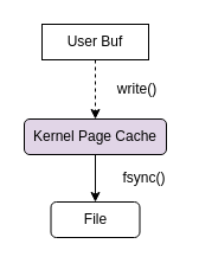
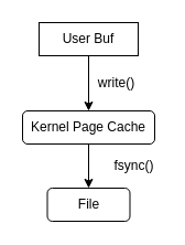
  <mxCell id="0" />
  <mxCell id="1" parent="0" />
- <mxCell id="2" style="edgeStyle=orthogonalEdgeStyle;rounded=0;orthogonalLoop=1;jettySize=auto;html=1;exitX=0.5;exitY=1;exitDx=0;exitDy=0;dashed=1;" edge="1" parent="1" source="3" target="6"><mxGeometry relative="1" as="geometry" /></mxCell>
+ <mxCell id="2" style="edgeStyle=orthogonalEdgeStyle;rounded=0;orthogonalLoop=1;jettySize=auto;html=1;exitX=0.5;exitY=1;exitDx=0;exitDy=0;" edge="1" parent="1" source="3" target="6"><mxGeometry relative="1" as="geometry" /></mxCell>
  <mxCell id="3" value="User Buf" style="whiteSpace=wrap;html=1;rounded=0;" vertex="1" parent="1"><mxGeometry x="35" y="20" width="90" height="30" as="geometry" /></mxCell>
  <mxCell id="4" value="File" style="rounded=1;whiteSpace=wrap;html=1;" vertex="1" parent="1"><mxGeometry x="42.5" y="170" width="75" height="30" as="geometry" /></mxCell>
  <mxCell id="5" style="edgeStyle=orthogonalEdgeStyle;rounded=0;orthogonalLoop=1;jettySize=auto;html=1;exitX=0.5;exitY=1;exitDx=0;exitDy=0;entryX=0.5;entryY=0;entryDx=0;entryDy=0;" edge="1" parent="1" source="6" target="4"><mxGeometry relative="1" as="geometry" /></mxCell>
- <mxCell id="6" value="Kernel Page Cache" style="rounded=1;whiteSpace=wrap;html=1;fillColor=#e1d5e7;" vertex="1" parent="1"><mxGeometry x="20" y="100" width="120" height="30" as="geometry" /></mxCell>
- <mxCell id="7" value="write()" style="text;html=1;align=center;verticalAlign=middle;resizable=0;points=[];autosize=1;" vertex="1" parent="1"><mxGeometry x="90" y="65" width="50" height="20" as="geometry" /></mxCell>
+ <mxCell id="6" value="Kernel Page Cache" style="rounded=1;whiteSpace=wrap;html=1;" vertex="1" parent="1"><mxGeometry x="20" y="100" width="120" height="30" as="geometry" /></mxCell>
+ <mxCell id="7" value="write()" style="text;html=1;align=center;verticalAlign=middle;resizable=0;points=[];autosize=1;" vertex="1" parent="1"><mxGeometry x="80" y="65" width="50" height="20" as="geometry" /></mxCell>
  <mxCell id="8" value="fsync()" style="text;html=1;align=center;verticalAlign=middle;resizable=0;points=[];autosize=1;" vertex="1" parent="1"><mxGeometry x="96" y="140" width="50" height="20" as="geometry" /></mxCell>
